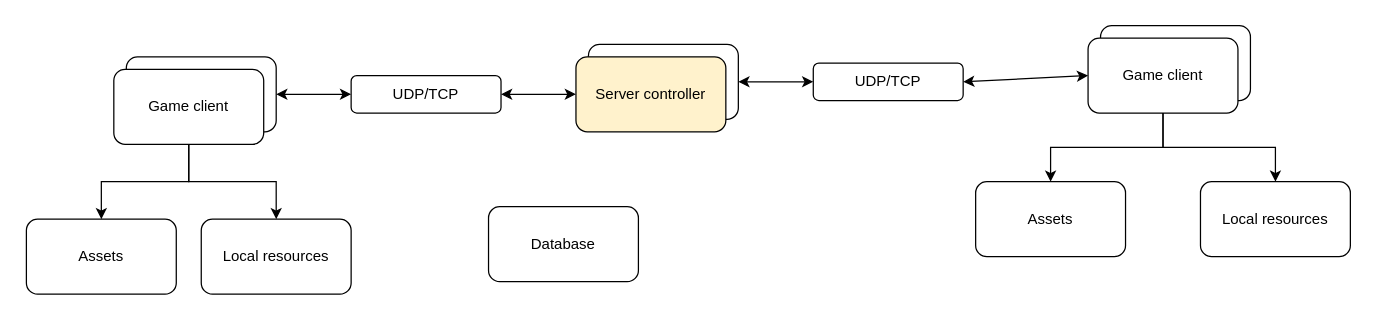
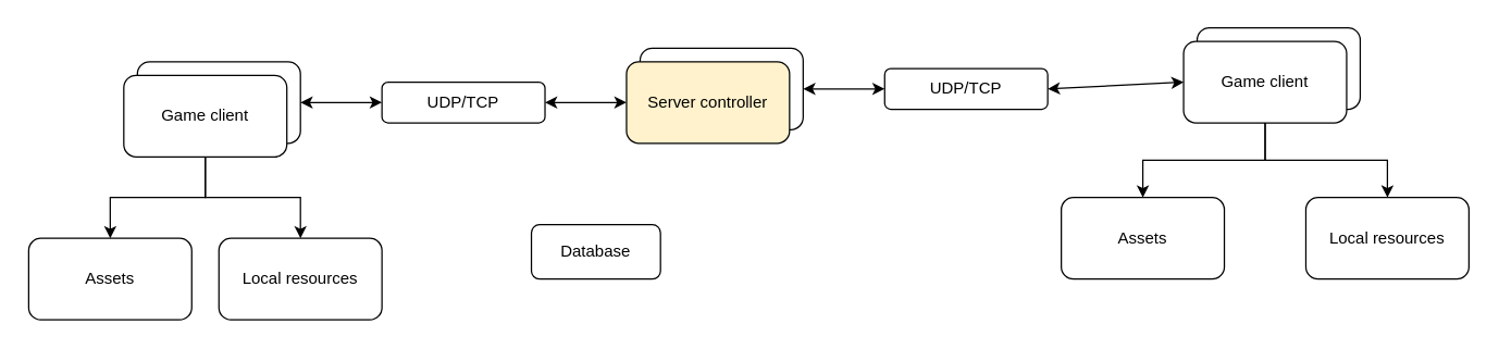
  <mxCell id="0" />
  <mxCell id="1" parent="0" />
  <mxCell id="2" value="" style="group" vertex="1" connectable="0" parent="1"><mxGeometry x="90" y="45" width="130" height="70" as="geometry" /></mxCell>
  <mxCell id="3" value="" style="rounded=1;whiteSpace=wrap;html=1;" vertex="1" parent="2"><mxGeometry x="10" width="120" height="60" as="geometry" /></mxCell>
  <mxCell id="4" value="Game client" style="rounded=1;whiteSpace=wrap;html=1;" vertex="1" parent="2"><mxGeometry y="10" width="120" height="60" as="geometry" /></mxCell>
  <mxCell id="5" value="UDP/TCP" style="rounded=1;whiteSpace=wrap;html=1;" vertex="1" parent="1"><mxGeometry x="280" y="60" width="120" height="30" as="geometry" /></mxCell>
  <mxCell id="6" value="" style="group" vertex="1" connectable="0" parent="1"><mxGeometry x="460" y="35" width="130" height="70" as="geometry" /></mxCell>
  <mxCell id="7" value="" style="rounded=1;whiteSpace=wrap;html=1;" vertex="1" parent="6"><mxGeometry x="10" width="120" height="60" as="geometry" /></mxCell>
  <mxCell id="8" value="Server controller" style="rounded=1;whiteSpace=wrap;html=1;fillColor=#fff2cc;" vertex="1" parent="6"><mxGeometry y="10" width="120" height="60" as="geometry" /></mxCell>
  <mxCell id="9" value="Assets" style="rounded=1;whiteSpace=wrap;html=1;" vertex="1" parent="1"><mxGeometry x="20" y="175" width="120" height="60" as="geometry" /></mxCell>
  <mxCell id="10" style="edgeStyle=orthogonalEdgeStyle;rounded=0;orthogonalLoop=1;jettySize=auto;html=1;entryX=0.5;entryY=0;entryDx=0;entryDy=0;" edge="1" parent="1" source="4" target="9"><mxGeometry relative="1" as="geometry" /></mxCell>
  <mxCell id="11" value="Local resources" style="rounded=1;whiteSpace=wrap;html=1;" vertex="1" parent="1"><mxGeometry x="160" y="175" width="120" height="60" as="geometry" /></mxCell>
  <mxCell id="12" style="edgeStyle=orthogonalEdgeStyle;rounded=0;orthogonalLoop=1;jettySize=auto;html=1;entryX=0.5;entryY=0;entryDx=0;entryDy=0;" edge="1" parent="1" source="4" target="11"><mxGeometry relative="1" as="geometry" /></mxCell>
- <mxCell id="13" value="Database" style="rounded=1;whiteSpace=wrap;html=1;" vertex="1" parent="1"><mxGeometry x="390" y="165" width="120" height="60" as="geometry" /></mxCell>
+ <mxCell id="13" value="Database" style="rounded=1;whiteSpace=wrap;html=1;" vertex="1" parent="1"><mxGeometry x="390" y="165" width="95" height="40" as="geometry" /></mxCell>
  <mxCell id="14" value="" style="endArrow=classic;startArrow=classic;html=1;rounded=0;exitX=1;exitY=0.5;exitDx=0;exitDy=0;entryX=0;entryY=0.5;entryDx=0;entryDy=0;" edge="1" parent="1" source="3" target="5"><mxGeometry width="50" height="50" relative="1" as="geometry"><mxPoint x="400" y="245" as="sourcePoint" /><mxPoint x="450" y="195" as="targetPoint" /></mxGeometry></mxCell>
  <mxCell id="15" value="" style="endArrow=classic;startArrow=classic;html=1;rounded=0;exitX=1;exitY=0.5;exitDx=0;exitDy=0;entryX=0;entryY=0.5;entryDx=0;entryDy=0;" edge="1" parent="1" source="5" target="8"><mxGeometry width="50" height="50" relative="1" as="geometry"><mxPoint x="400" y="74.5" as="sourcePoint" /><mxPoint x="460" y="74.5" as="targetPoint" /></mxGeometry></mxCell>
  <mxCell id="16" value="" style="group" vertex="1" connectable="0" parent="1"><mxGeometry x="870" y="20" width="130" height="70" as="geometry" /></mxCell>
  <mxCell id="17" value="" style="rounded=1;whiteSpace=wrap;html=1;" vertex="1" parent="16"><mxGeometry x="10" width="120" height="60" as="geometry" /></mxCell>
  <mxCell id="18" value="Game client" style="rounded=1;whiteSpace=wrap;html=1;" vertex="1" parent="16"><mxGeometry y="10" width="120" height="60" as="geometry" /></mxCell>
  <mxCell id="19" value="Assets" style="rounded=1;whiteSpace=wrap;html=1;" vertex="1" parent="1"><mxGeometry x="780" y="145" width="120" height="60" as="geometry" /></mxCell>
  <mxCell id="20" style="edgeStyle=orthogonalEdgeStyle;rounded=0;orthogonalLoop=1;jettySize=auto;html=1;entryX=0.5;entryY=0;entryDx=0;entryDy=0;" edge="1" parent="1" source="18" target="19"><mxGeometry relative="1" as="geometry" /></mxCell>
  <mxCell id="21" value="Local resources" style="rounded=1;whiteSpace=wrap;html=1;" vertex="1" parent="1"><mxGeometry x="960" y="145" width="120" height="60" as="geometry" /></mxCell>
  <mxCell id="22" style="edgeStyle=orthogonalEdgeStyle;rounded=0;orthogonalLoop=1;jettySize=auto;html=1;entryX=0.5;entryY=0;entryDx=0;entryDy=0;" edge="1" parent="1" source="18" target="21"><mxGeometry relative="1" as="geometry" /></mxCell>
  <mxCell id="23" value="UDP/TCP" style="rounded=1;whiteSpace=wrap;html=1;" vertex="1" parent="1"><mxGeometry x="650" y="50" width="120" height="30" as="geometry" /></mxCell>
  <mxCell id="24" value="" style="endArrow=classic;startArrow=classic;html=1;rounded=0;exitX=1;exitY=0.5;exitDx=0;exitDy=0;entryX=0;entryY=0.5;entryDx=0;entryDy=0;" edge="1" parent="1" target="23" source="7"><mxGeometry width="50" height="50" relative="1" as="geometry"><mxPoint x="590" y="60" as="sourcePoint" /><mxPoint x="820" y="180" as="targetPoint" /></mxGeometry></mxCell>
  <mxCell id="25" value="" style="endArrow=classic;startArrow=classic;html=1;rounded=0;exitX=1;exitY=0.5;exitDx=0;exitDy=0;entryX=0;entryY=0.5;entryDx=0;entryDy=0;" edge="1" parent="1" source="23" target="18"><mxGeometry width="50" height="50" relative="1" as="geometry"><mxPoint x="770" y="64.5" as="sourcePoint" /><mxPoint x="830" y="64.5" as="targetPoint" /></mxGeometry></mxCell>
